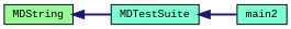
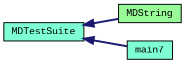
  digraph {
    fontname="Liberation Mono"
    rankdir=LR
    node [color=black fillcolor=aquamarine fontname="Liberation Mono" fontsize=10 shape=record style=filled]
    edge [color=midnightblue dir=back fontname="Liberation Mono" fontsize=10 labelfontname=Helvetica labelfontsize=10 style=bold]
    n1 [fillcolor=palegreen fontcolor=black height=0.2 label=MDString width=0.4]
    n2 [height=0.2 label=MDTestSuite width=0.4]
-   n3 [height=0.2 label=main2 width=0.4]
-   n1 -> n2
+   n3 [height=0.2 label=main7 width=0.4]
+   n2 -> n1
    n2 -> n3
  }
